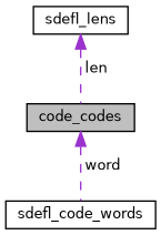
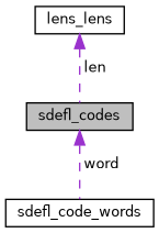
  digraph {
    node [color=black fillcolor=white fontname=Helvetica fontsize=10 shape=record style=filled]
    edge [color=darkorchid3 dir=back fontname=Helvetica fontsize=10 labelfontname=Helvetica labelfontsize=10 style=dashed]
-   n1 [fillcolor=grey75 fontcolor=black height=0.2 label=code_codes width=0.4]
+   n1 [fillcolor=grey75 fontcolor=black height=0.2 label=sdefl_codes width=0.4]
    n2 [height=0.2 label=sdefl_code_words width=0.4]
-   n3 [height=0.2 label=sdefl_lens width=0.4]
+   n3 [height=0.2 label=lens_lens width=0.4]
    n1 -> n2 [label=" word"]
    n3 -> n1 [label=" len"]
  }
